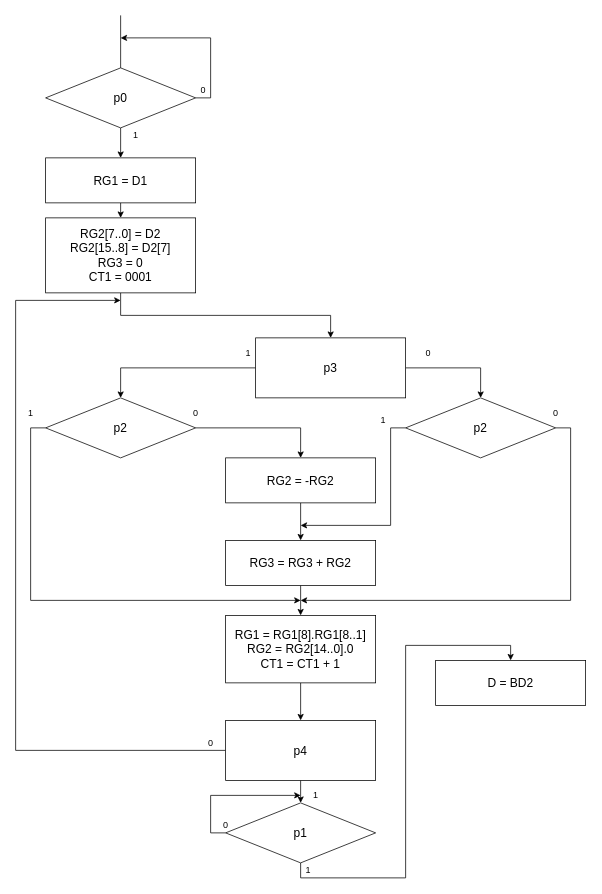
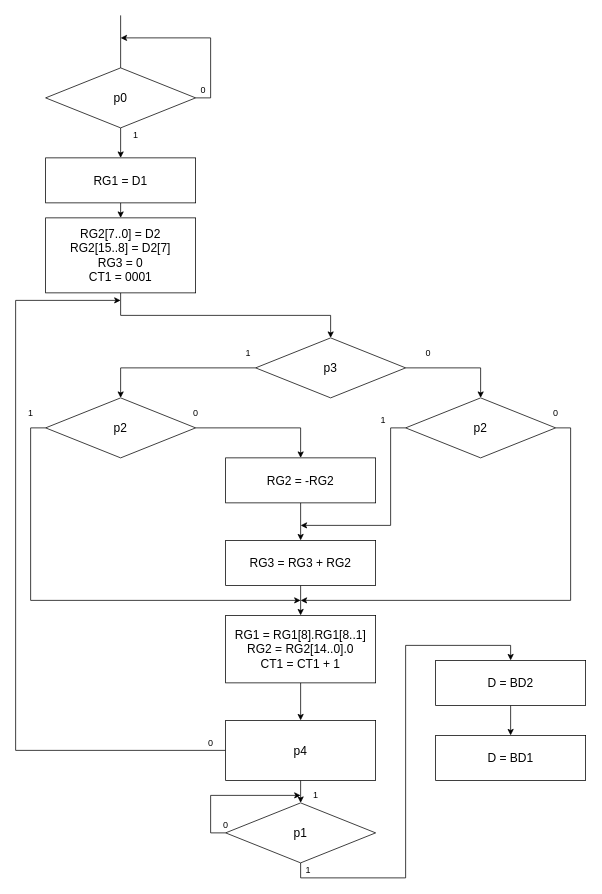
  <mxCell id="0" />
  <mxCell id="1" parent="0" />
  <mxCell id="2" style="edgeStyle=orthogonalEdgeStyle;rounded=0;orthogonalLoop=1;jettySize=auto;html=1;exitX=1;exitY=0.5;exitDx=0;exitDy=0;" edge="1" parent="1" source="4"><mxGeometry relative="1" as="geometry"><mxPoint x="160" y="50" as="targetPoint" /><Array as="points"><mxPoint x="280" y="130" /><mxPoint x="280" y="50" /></Array></mxGeometry></mxCell>
  <mxCell id="3" style="edgeStyle=orthogonalEdgeStyle;rounded=0;orthogonalLoop=1;jettySize=auto;html=1;exitX=0.5;exitY=1;exitDx=0;exitDy=0;entryX=0.5;entryY=0;entryDx=0;entryDy=0;" edge="1" parent="1" source="4" target="8"><mxGeometry relative="1" as="geometry" /></mxCell>
  <mxCell id="4" value="&lt;font style=&quot;font-size: 16px&quot;&gt;p0&lt;/font&gt;" style="rhombus;whiteSpace=wrap;html=1;" vertex="1" parent="1"><mxGeometry x="60" y="90" width="200" height="80" as="geometry" /></mxCell>
  <mxCell id="5" value="" style="endArrow=none;html=1;exitX=0.5;exitY=0;exitDx=0;exitDy=0;" edge="1" parent="1" source="4"><mxGeometry width="50" height="50" relative="1" as="geometry"><mxPoint x="140" y="80" as="sourcePoint" /><mxPoint x="160" y="20" as="targetPoint" /><Array as="points" /></mxGeometry></mxCell>
  <mxCell id="6" value="0" style="text;html=1;align=center;verticalAlign=middle;resizable=0;points=[];autosize=1;strokeColor=none;" vertex="1" parent="1"><mxGeometry x="260" y="110" width="20" height="20" as="geometry" /></mxCell>
  <mxCell id="7" style="edgeStyle=orthogonalEdgeStyle;rounded=0;orthogonalLoop=1;jettySize=auto;html=1;exitX=0.5;exitY=1;exitDx=0;exitDy=0;entryX=0.5;entryY=0;entryDx=0;entryDy=0;" edge="1" parent="1" source="8" target="11"><mxGeometry relative="1" as="geometry" /></mxCell>
  <mxCell id="8" value="&lt;font style=&quot;font-size: 16px&quot;&gt;RG1 = D1&lt;/font&gt;" style="rounded=0;whiteSpace=wrap;html=1;" vertex="1" parent="1"><mxGeometry x="60" y="210" width="200" height="60" as="geometry" /></mxCell>
  <mxCell id="9" value="1" style="text;html=1;align=center;verticalAlign=middle;resizable=0;points=[];autosize=1;strokeColor=none;" vertex="1" parent="1"><mxGeometry x="170" y="170" width="20" height="20" as="geometry" /></mxCell>
  <mxCell id="10" style="edgeStyle=orthogonalEdgeStyle;rounded=0;orthogonalLoop=1;jettySize=auto;html=1;exitX=0.5;exitY=1;exitDx=0;exitDy=0;entryX=0.5;entryY=0;entryDx=0;entryDy=0;" edge="1" parent="1" source="11" target="14"><mxGeometry relative="1" as="geometry" /></mxCell>
  <mxCell id="11" value="&lt;font style=&quot;font-size: 16px&quot;&gt;RG2[7..0] = D2&lt;br&gt;RG2[15..8] = D2[7]&lt;br&gt;RG3 = 0&lt;br&gt;CT1 = 0001&lt;br&gt;&lt;/font&gt;" style="rounded=0;whiteSpace=wrap;html=1;" vertex="1" parent="1"><mxGeometry x="60" y="290" width="200" height="100" as="geometry" /></mxCell>
  <mxCell id="12" style="edgeStyle=orthogonalEdgeStyle;rounded=0;orthogonalLoop=1;jettySize=auto;html=1;exitX=0;exitY=0.5;exitDx=0;exitDy=0;entryX=0.5;entryY=0;entryDx=0;entryDy=0;" edge="1" parent="1" source="14" target="17"><mxGeometry relative="1" as="geometry" /></mxCell>
  <mxCell id="13" style="edgeStyle=orthogonalEdgeStyle;rounded=0;orthogonalLoop=1;jettySize=auto;html=1;exitX=1;exitY=0.5;exitDx=0;exitDy=0;entryX=0.5;entryY=0;entryDx=0;entryDy=0;" edge="1" parent="1" source="14" target="20"><mxGeometry relative="1" as="geometry" /></mxCell>
- <mxCell id="14" value="&lt;font style=&quot;font-size: 16px&quot;&gt;p3&lt;/font&gt;" style="whiteSpace=wrap;html=1;rounded=0;" vertex="1" parent="1"><mxGeometry x="340" y="450" width="200" height="80" as="geometry" /></mxCell>
+ <mxCell id="14" value="&lt;font style=&quot;font-size: 16px&quot;&gt;p3&lt;/font&gt;" style="rhombus;whiteSpace=wrap;html=1;" vertex="1" parent="1"><mxGeometry x="340" y="450" width="200" height="80" as="geometry" /></mxCell>
  <mxCell id="15" style="edgeStyle=orthogonalEdgeStyle;rounded=0;orthogonalLoop=1;jettySize=auto;html=1;exitX=1;exitY=0.5;exitDx=0;exitDy=0;entryX=0.5;entryY=0;entryDx=0;entryDy=0;" edge="1" parent="1" source="17" target="24"><mxGeometry relative="1" as="geometry" /></mxCell>
  <mxCell id="16" style="edgeStyle=orthogonalEdgeStyle;rounded=0;orthogonalLoop=1;jettySize=auto;html=1;exitX=0;exitY=0.5;exitDx=0;exitDy=0;" edge="1" parent="1" source="17"><mxGeometry relative="1" as="geometry"><mxPoint x="400" y="800" as="targetPoint" /><Array as="points"><mxPoint x="40" y="570" /><mxPoint x="40" y="800" /></Array></mxGeometry></mxCell>
  <mxCell id="17" value="&lt;font style=&quot;font-size: 16px&quot;&gt;p2&lt;/font&gt;" style="rhombus;whiteSpace=wrap;html=1;" vertex="1" parent="1"><mxGeometry x="60" y="530" width="200" height="80" as="geometry" /></mxCell>
  <mxCell id="18" style="edgeStyle=orthogonalEdgeStyle;rounded=0;orthogonalLoop=1;jettySize=auto;html=1;exitX=0;exitY=0.5;exitDx=0;exitDy=0;" edge="1" parent="1" source="20"><mxGeometry relative="1" as="geometry"><mxPoint x="400" y="700" as="targetPoint" /><Array as="points"><mxPoint x="520" y="570" /><mxPoint x="520" y="700" /></Array></mxGeometry></mxCell>
  <mxCell id="19" style="edgeStyle=orthogonalEdgeStyle;rounded=0;orthogonalLoop=1;jettySize=auto;html=1;exitX=1;exitY=0.5;exitDx=0;exitDy=0;" edge="1" parent="1" source="20"><mxGeometry relative="1" as="geometry"><mxPoint x="400" y="800" as="targetPoint" /><Array as="points"><mxPoint x="760" y="570" /><mxPoint x="760" y="800" /></Array></mxGeometry></mxCell>
  <mxCell id="20" value="&lt;font style=&quot;font-size: 16px&quot;&gt;p2&lt;/font&gt;" style="rhombus;whiteSpace=wrap;html=1;" vertex="1" parent="1"><mxGeometry x="540" y="530" width="200" height="80" as="geometry" /></mxCell>
  <mxCell id="21" value="1" style="text;html=1;align=center;verticalAlign=middle;resizable=0;points=[];autosize=1;strokeColor=none;" vertex="1" parent="1"><mxGeometry x="320" y="460" width="20" height="20" as="geometry" /></mxCell>
  <mxCell id="22" value="0" style="text;html=1;align=center;verticalAlign=middle;resizable=0;points=[];autosize=1;strokeColor=none;" vertex="1" parent="1"><mxGeometry x="560" y="460" width="20" height="20" as="geometry" /></mxCell>
  <mxCell id="23" style="edgeStyle=orthogonalEdgeStyle;rounded=0;orthogonalLoop=1;jettySize=auto;html=1;exitX=0.5;exitY=1;exitDx=0;exitDy=0;" edge="1" parent="1" source="24" target="27"><mxGeometry relative="1" as="geometry" /></mxCell>
  <mxCell id="24" value="&lt;span style=&quot;font-size: 16px&quot;&gt;RG2 = -RG2&lt;/span&gt;" style="rounded=0;whiteSpace=wrap;html=1;" vertex="1" parent="1"><mxGeometry x="300" y="610" width="200" height="60" as="geometry" /></mxCell>
  <mxCell id="25" value="0" style="text;html=1;align=center;verticalAlign=middle;resizable=0;points=[];autosize=1;strokeColor=none;" vertex="1" parent="1"><mxGeometry x="250" y="540" width="20" height="20" as="geometry" /></mxCell>
  <mxCell id="26" style="edgeStyle=orthogonalEdgeStyle;rounded=0;orthogonalLoop=1;jettySize=auto;html=1;exitX=0.5;exitY=1;exitDx=0;exitDy=0;entryX=0.5;entryY=0;entryDx=0;entryDy=0;" edge="1" parent="1" source="27" target="30"><mxGeometry relative="1" as="geometry" /></mxCell>
  <mxCell id="27" value="&lt;font style=&quot;font-size: 16px&quot;&gt;RG3 = RG3 + RG2&lt;/font&gt;" style="rounded=0;whiteSpace=wrap;html=1;" vertex="1" parent="1"><mxGeometry x="300" y="720" width="200" height="60" as="geometry" /></mxCell>
  <mxCell id="28" value="1" style="text;html=1;align=center;verticalAlign=middle;resizable=0;points=[];autosize=1;strokeColor=none;" vertex="1" parent="1"><mxGeometry x="500" y="550" width="20" height="20" as="geometry" /></mxCell>
  <mxCell id="29" style="edgeStyle=orthogonalEdgeStyle;rounded=0;orthogonalLoop=1;jettySize=auto;html=1;exitX=0.5;exitY=1;exitDx=0;exitDy=0;entryX=0.5;entryY=0;entryDx=0;entryDy=0;" edge="1" parent="1" source="30" target="35"><mxGeometry relative="1" as="geometry" /></mxCell>
  <mxCell id="30" value="&lt;span style=&quot;font-size: 16px&quot;&gt;RG1 = RG1[8].RG1[8..1]&lt;br&gt;&lt;/span&gt;&lt;span style=&quot;font-size: 16px&quot;&gt;RG2 = RG2[14..0].0&lt;/span&gt;&lt;span style=&quot;font-size: 16px&quot;&gt;&lt;br&gt;CT1 = CT1 + 1&lt;br&gt;&lt;/span&gt;" style="rounded=0;whiteSpace=wrap;html=1;" vertex="1" parent="1"><mxGeometry x="300" y="820" width="200" height="90" as="geometry" /></mxCell>
  <mxCell id="31" value="1" style="text;html=1;align=center;verticalAlign=middle;resizable=0;points=[];autosize=1;strokeColor=none;" vertex="1" parent="1"><mxGeometry x="30" y="540" width="20" height="20" as="geometry" /></mxCell>
  <mxCell id="32" value="0" style="text;html=1;align=center;verticalAlign=middle;resizable=0;points=[];autosize=1;strokeColor=none;" vertex="1" parent="1"><mxGeometry x="730" y="540" width="20" height="20" as="geometry" /></mxCell>
  <mxCell id="33" style="edgeStyle=orthogonalEdgeStyle;rounded=0;orthogonalLoop=1;jettySize=auto;html=1;exitX=0;exitY=0.5;exitDx=0;exitDy=0;" edge="1" parent="1" source="35"><mxGeometry relative="1" as="geometry"><mxPoint x="160" y="400" as="targetPoint" /><Array as="points"><mxPoint x="20" y="1000" /><mxPoint x="20" y="400" /></Array></mxGeometry></mxCell>
  <mxCell id="34" style="edgeStyle=orthogonalEdgeStyle;rounded=0;orthogonalLoop=1;jettySize=auto;html=1;exitX=0.5;exitY=1;exitDx=0;exitDy=0;entryX=0.5;entryY=0;entryDx=0;entryDy=0;" edge="1" parent="1" source="35" target="39"><mxGeometry relative="1" as="geometry" /></mxCell>
  <mxCell id="35" value="&lt;font style=&quot;font-size: 16px&quot;&gt;p4&lt;/font&gt;" style="whiteSpace=wrap;html=1;rounded=0;" vertex="1" parent="1"><mxGeometry x="300" y="960" width="200" height="80" as="geometry" /></mxCell>
  <mxCell id="36" value="0" style="text;html=1;align=center;verticalAlign=middle;resizable=0;points=[];autosize=1;strokeColor=none;" vertex="1" parent="1"><mxGeometry x="270" y="980" width="20" height="20" as="geometry" /></mxCell>
  <mxCell id="37" style="edgeStyle=orthogonalEdgeStyle;rounded=0;orthogonalLoop=1;jettySize=auto;html=1;exitX=0;exitY=0.5;exitDx=0;exitDy=0;" edge="1" parent="1" source="39"><mxGeometry relative="1" as="geometry"><mxPoint x="400" y="1060" as="targetPoint" /><Array as="points"><mxPoint x="280" y="1110" /><mxPoint x="280" y="1060" /></Array></mxGeometry></mxCell>
  <mxCell id="38" style="edgeStyle=orthogonalEdgeStyle;rounded=0;orthogonalLoop=1;jettySize=auto;html=1;exitX=0.5;exitY=1;exitDx=0;exitDy=0;entryX=0.5;entryY=0;entryDx=0;entryDy=0;" edge="1" parent="1" source="39" target="43"><mxGeometry relative="1" as="geometry"><mxPoint x="540" y="920" as="targetPoint" /></mxGeometry></mxCell>
  <mxCell id="39" value="&lt;font style=&quot;font-size: 16px&quot;&gt;p1&lt;/font&gt;" style="rhombus;whiteSpace=wrap;html=1;" vertex="1" parent="1"><mxGeometry x="300" y="1070" width="200" height="80" as="geometry" /></mxCell>
  <mxCell id="40" value="1" style="text;html=1;align=center;verticalAlign=middle;resizable=0;points=[];autosize=1;strokeColor=none;" vertex="1" parent="1"><mxGeometry x="410" y="1050" width="20" height="20" as="geometry" /></mxCell>
  <mxCell id="41" value="0" style="text;html=1;align=center;verticalAlign=middle;resizable=0;points=[];autosize=1;strokeColor=none;" vertex="1" parent="1"><mxGeometry x="290" y="1090" width="20" height="20" as="geometry" /></mxCell>
+ <mxCell id="42" style="edgeStyle=orthogonalEdgeStyle;rounded=0;orthogonalLoop=1;jettySize=auto;html=1;exitX=0.5;exitY=1;exitDx=0;exitDy=0;" edge="1" parent="1" source="43" target="45"><mxGeometry relative="1" as="geometry" /></mxCell>
  <mxCell id="43" value="&lt;font style=&quot;font-size: 16px&quot;&gt;D = BD2&lt;/font&gt;" style="rounded=0;whiteSpace=wrap;html=1;" vertex="1" parent="1"><mxGeometry x="580" y="880" width="200" height="60" as="geometry" /></mxCell>
  <mxCell id="44" value="1" style="text;html=1;align=center;verticalAlign=middle;resizable=0;points=[];autosize=1;strokeColor=none;" vertex="1" parent="1"><mxGeometry x="400" y="1150" width="20" height="20" as="geometry" /></mxCell>
+ <mxCell id="45" value="&lt;font style=&quot;font-size: 16px&quot;&gt;D = BD1&lt;/font&gt;" style="rounded=0;whiteSpace=wrap;html=1;" vertex="1" parent="1"><mxGeometry x="580" y="980" width="200" height="60" as="geometry" /></mxCell>
